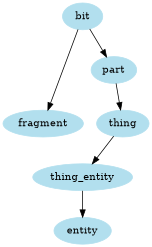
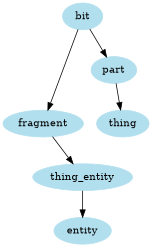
  digraph {
    node [color=lightblue2 style=filled]
    bit
    fragment
    part
    thing
    n5 [label=thing_entity]
    entity
    bit -> fragment
    bit -> part
    part -> thing
-   thing -> n5
+   fragment -> n5
    n5 -> entity
  }
